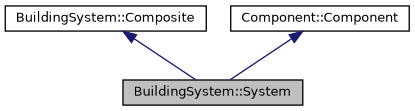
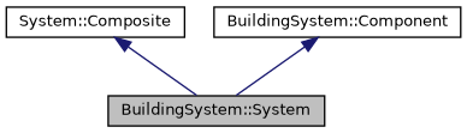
  digraph {
    node [color=black fillcolor=white fontname=Helvetica fontsize=10 shape=record style=filled]
    edge [color=midnightblue dir=back fontname=Helvetica fontsize=10 labelfontname=Helvetica labelfontsize=10 style=solid]
    n1 [fillcolor=grey75 fontcolor=black height=0.2 label="BuildingSystem::System" width=0.4]
-   n2 [height=0.2 label="BuildingSystem::Composite" width=0.4]
-   n3 [height=0.2 label="Component::Component" width=0.4]
+   n2 [height=0.2 label="System::Composite" width=0.4]
+   n3 [height=0.2 label="BuildingSystem::Component" width=0.4]
    n2 -> n1
    n3 -> n1
  }
